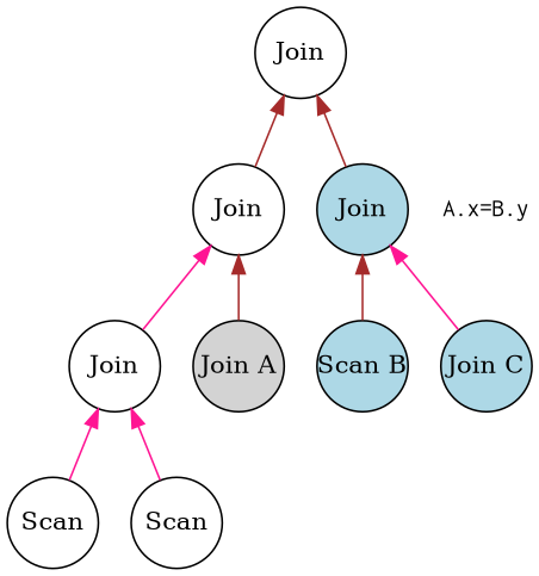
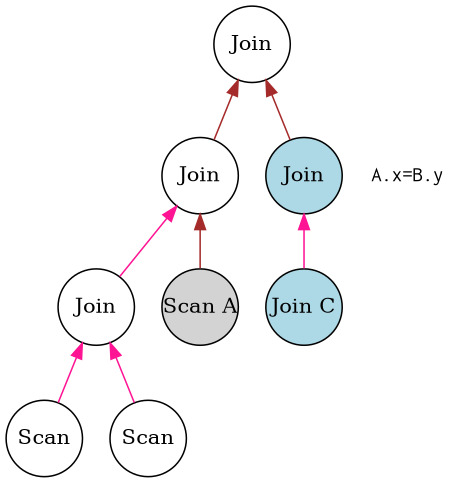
  digraph {
    rankdir=BT
    splines=line
    node [fixedsize=true shape=circle]
    edge [color=brown]
    n1 [fillcolor=lightblue height=0.7 label=Join style=filled width=0.7]
    n2 [fontname=Courier height=0.7 label="A.x=B.y" shape=none width=0.7]
    n3 [height=0.7 label=Join width=0.7]
    n4 [height=0.7 label=Join width=0.7]
    n5 [height=0.7 label=Join width=0.7]
    n6 [height=0.7 label=Scan width=0.7]
-   n7 [height=0.7 label="Join A" style=filled width=0.7]
+   n7 [height=0.7 label="Scan A" style=filled width=0.7]
    n8 [height=0.7 label=Scan width=0.7]
-   n9 [fillcolor=lightblue height=0.7 label="Scan B" style=filled width=0.7]
    n10 [fillcolor=lightblue height=0.7 label="Join C" style=filled width=0.7]
    subgraph sub_1 {
      rank=same
      n1
      n2
    }
    n1 -> n2 [style=invis color=""]
    n1 -> n3
    n4 -> n3
    n5 -> n4 [color=deeppink]
    n6 -> n5 [color=deeppink]
    n7 -> n4
    n8 -> n5 [color=deeppink]
-   n9 -> n1
    n10 -> n1 [color=deeppink]
  }
